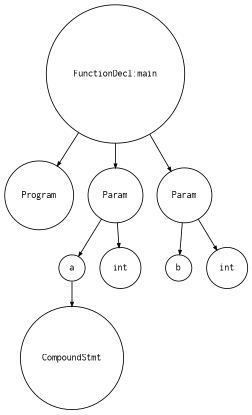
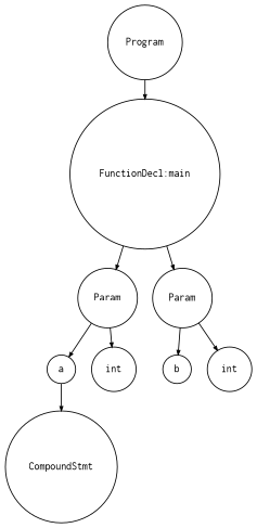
  digraph {
    ranksep=.3
    node [fontname=Courier fontsize=12 shape=circle]
    edge [arrowsize=.5]
    n1 [height=.1 label=Program]
    n2 [height=.1 label="FunctionDecl:main"]
    n3 [height=.1 label=Param]
    n4 [height=.1 label=Param]
    n5 [height=.1 label=a]
    n6 [height=.1 label=int]
    n7 [height=.1 label=b]
    n8 [height=.1 label=int]
    n9 [height=.1 label=CompoundStmt]
-   n2 -> n1
+   n1 -> n2
    n2 -> n3
    n2 -> n4
    n3 -> n5
    n3 -> n6
    n4 -> n7
    n4 -> n8
    n5 -> n9
  }
